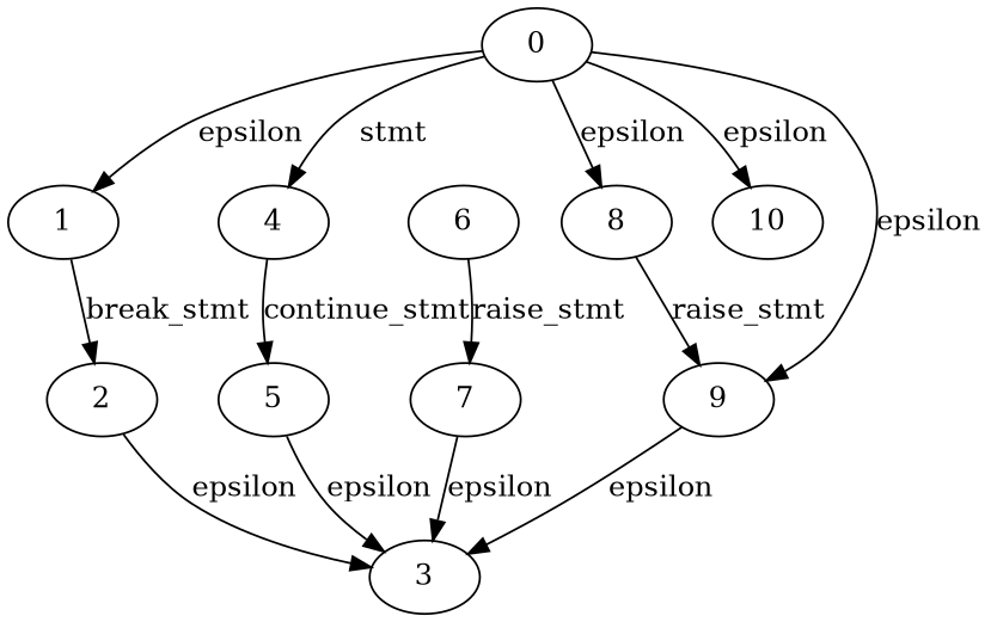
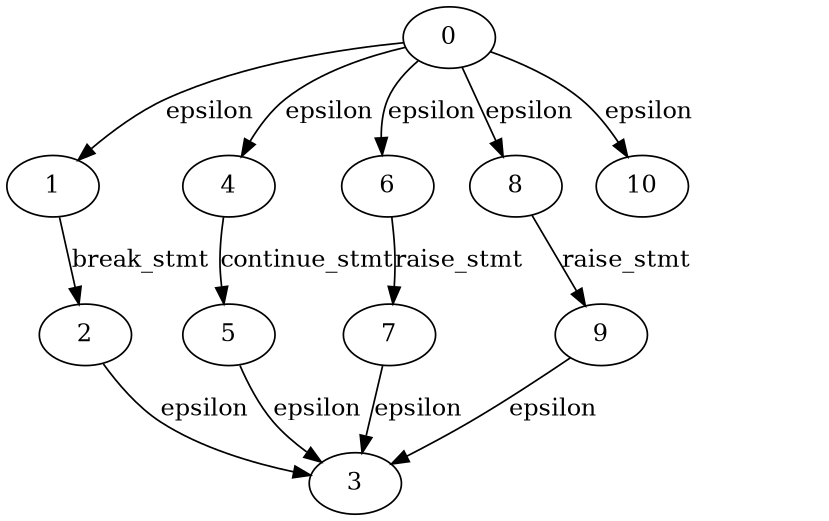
  digraph {
    0
    1
    4
    6
    8
    10
    2
    5
    7
    9
    3
    0 -> 1 [label=epsilon]
-   0 -> 4 [label=stmt]
-   0 -> 9 [label=epsilon]
+   0 -> 4 [label=epsilon]
+   0 -> 6 [label=epsilon]
    0 -> 8 [label=epsilon]
    0 -> 10 [label=epsilon]
    1 -> 2 [label=break_stmt]
    4 -> 5 [label=continue_stmt]
    6 -> 7 [label=raise_stmt]
    8 -> 9 [label=raise_stmt]
    2 -> 3 [label=epsilon]
    5 -> 3 [label=epsilon]
    7 -> 3 [label=epsilon]
    9 -> 3 [label=epsilon]
  }
